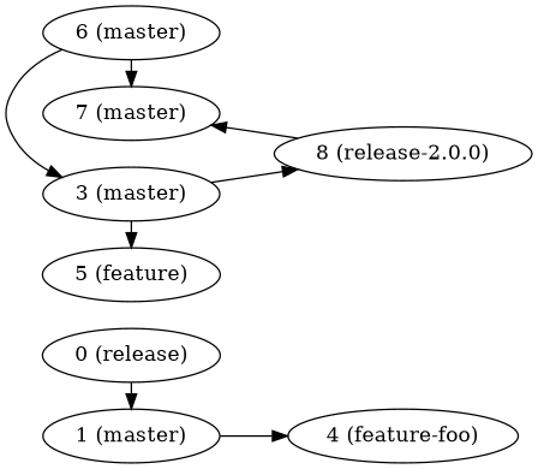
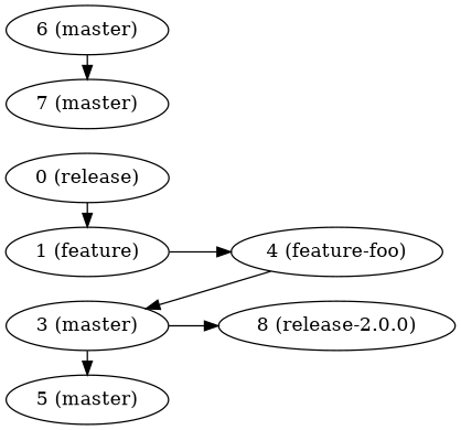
  digraph {
    rankdir=LR
    n1 [label="0 (release)"]
-   n2 [label="1 (master)"]
+   n2 [label="1 (feature)"]
    n3 [label="3 (master)"]
-   n4 [label="5 (feature)"]
+   n4 [label="5 (master)"]
    n5 [label="6 (master)"]
    n6 [label="7 (master)"]
    n7 [label="4 (feature-foo)"]
    n8 [label="8 (release-2.0.0)"]
    subgraph sub_1 {
      rank=same
      n1
      n2
      n3
      n4
      n5
      n6
    }
    subgraph sub_2 {
      rank=same
      n7
      n8
    }
    n1 -> n2
    n2 -> n7
    n3 -> n4
    n3 -> n8
    n5 -> n6
-   n5 -> n3
-   n8 -> n6
+   n7 -> n3
  }
